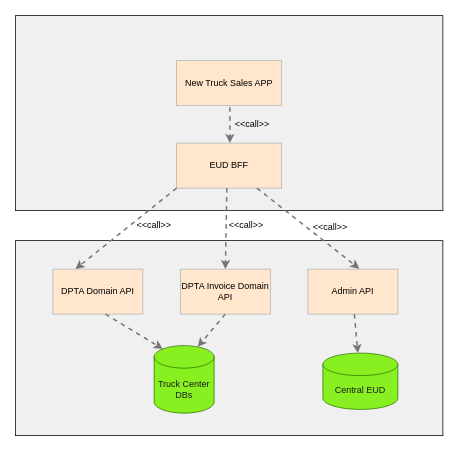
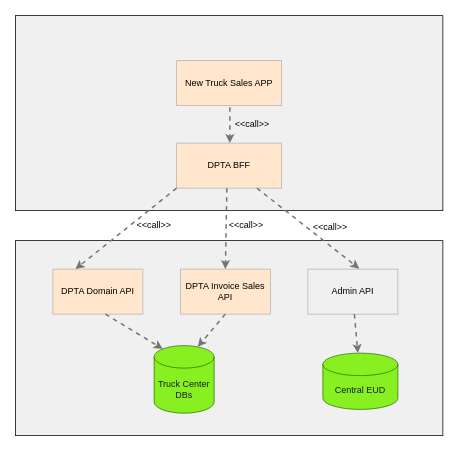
  <mxCell id="0" />
  <mxCell id="1" parent="0" />
  <mxCell id="2" value="" style="rounded=0;whiteSpace=wrap;html=1;fillColor=#F0F0F0;" vertex="1" parent="1"><mxGeometry x="20" y="320" width="570" height="260" as="geometry" /></mxCell>
  <mxCell id="3" value="DPTA Domain API" style="rounded=0;whiteSpace=wrap;html=1;fillColor=#ffe6cc;strokeColor=#B3B3B3;" vertex="1" parent="1"><mxGeometry x="70" y="358" width="120" height="60" as="geometry" /></mxCell>
- <mxCell id="4" value="DPTA Invoice Domain API" style="rounded=0;whiteSpace=wrap;html=1;fillColor=#ffe6cc;strokeColor=#B3B3B3;" vertex="1" parent="1"><mxGeometry x="240" y="358" width="120" height="60" as="geometry" /></mxCell>
- <mxCell id="5" value="Admin API" style="rounded=0;whiteSpace=wrap;html=1;fillColor=#ffe6cc;strokeColor=#B3B3B3;" vertex="1" parent="1"><mxGeometry x="410" y="358" width="120" height="60" as="geometry" /></mxCell>
+ <mxCell id="4" value="DPTA Invoice Sales API" style="rounded=0;whiteSpace=wrap;html=1;fillColor=#ffe6cc;strokeColor=#B3B3B3;" vertex="1" parent="1"><mxGeometry x="240" y="358" width="120" height="60" as="geometry" /></mxCell>
+ <mxCell id="5" value="Admin API" style="rounded=0;whiteSpace=wrap;html=1;fillColor=#f0f0f0;strokeColor=#B3B3B3;" vertex="1" parent="1"><mxGeometry x="410" y="358" width="120" height="60" as="geometry" /></mxCell>
  <mxCell id="6" value="Truck Center DBs" style="shape=cylinder3;whiteSpace=wrap;html=1;boundedLbl=1;backgroundOutline=1;size=15;fillColor=#88F020;fontColor=#1C1C1C;strokeColor=#2D7600;" vertex="1" parent="1"><mxGeometry x="205" y="460" width="80" height="90" as="geometry" /></mxCell>
  <mxCell id="7" value="Central EUD" style="shape=cylinder3;whiteSpace=wrap;html=1;boundedLbl=1;backgroundOutline=1;size=15;fillColor=#88F020;fontColor=#1C1C1C;strokeColor=#2D7600;" vertex="1" parent="1"><mxGeometry x="430" y="470" width="100" height="75" as="geometry" /></mxCell>
  <mxCell id="8" value="" style="endArrow=classic;html=1;rounded=0;dashed=1;entryX=0.145;entryY=0;entryDx=0;entryDy=4.35;entryPerimeter=0;strokeColor=#757575;strokeWidth=2;" edge="1" parent="1" target="6"><mxGeometry width="50" height="50" relative="1" as="geometry"><mxPoint x="140" y="418" as="sourcePoint" /><mxPoint x="190" y="368" as="targetPoint" /></mxGeometry></mxCell>
  <mxCell id="9" value="" style="endArrow=classic;html=1;rounded=0;dashed=1;entryX=0.726;entryY=0.018;entryDx=0;entryDy=0;entryPerimeter=0;strokeColor=#757575;strokeWidth=2;" edge="1" parent="1" target="6"><mxGeometry width="50" height="50" relative="1" as="geometry"><mxPoint x="300" y="418" as="sourcePoint" /><mxPoint x="390" y="470" as="targetPoint" /></mxGeometry></mxCell>
  <mxCell id="10" value="" style="endArrow=classic;html=1;rounded=0;dashed=1;strokeColor=#757575;strokeWidth=2;" edge="1" parent="1" target="7"><mxGeometry width="50" height="50" relative="1" as="geometry"><mxPoint x="472" y="418" as="sourcePoint" /><mxPoint x="420" y="472" as="targetPoint" /></mxGeometry></mxCell>
  <mxCell id="11" value="" style="rounded=0;whiteSpace=wrap;html=1;fillColor=#F0F0F0;" vertex="1" parent="1"><mxGeometry x="20" y="20" width="570" height="260" as="geometry" /></mxCell>
- <mxCell id="12" value="EUD BFF" style="rounded=0;whiteSpace=wrap;html=1;fillColor=#ffe6cc;strokeColor=#B3B3B3;" vertex="1" parent="1"><mxGeometry x="235" y="190" width="140" height="60" as="geometry" /></mxCell>
+ <mxCell id="12" value="DPTA BFF" style="rounded=0;whiteSpace=wrap;html=1;fillColor=#ffe6cc;strokeColor=#B3B3B3;" vertex="1" parent="1"><mxGeometry x="235" y="190" width="140" height="60" as="geometry" /></mxCell>
  <mxCell id="13" value="New Truck Sales APP" style="rounded=0;whiteSpace=wrap;html=1;fillColor=#ffe6cc;strokeColor=#B3B3B3;" vertex="1" parent="1"><mxGeometry x="235" y="80" width="140" height="60" as="geometry" /></mxCell>
  <mxCell id="14" value="" style="endArrow=classic;html=1;rounded=0;dashed=1;entryX=0.25;entryY=0;entryDx=0;entryDy=0;strokeColor=#757575;strokeWidth=2;" edge="1" parent="1" target="3"><mxGeometry width="50" height="50" relative="1" as="geometry"><mxPoint x="235" y="250" as="sourcePoint" /><mxPoint x="183" y="304" as="targetPoint" /></mxGeometry></mxCell>
  <mxCell id="15" value="" style="endArrow=classic;html=1;rounded=0;dashed=1;entryX=0.5;entryY=0;entryDx=0;entryDy=0;strokeColor=#757575;strokeWidth=2;" edge="1" parent="1" target="4"><mxGeometry width="50" height="50" relative="1" as="geometry"><mxPoint x="302" y="250" as="sourcePoint" /><mxPoint x="250" y="304" as="targetPoint" /></mxGeometry></mxCell>
  <mxCell id="16" value="" style="endArrow=classic;html=1;rounded=0;dashed=1;entryX=0.572;entryY=-0.009;entryDx=0;entryDy=0;entryPerimeter=0;strokeColor=#757575;strokeWidth=2;" edge="1" parent="1" target="5"><mxGeometry width="50" height="50" relative="1" as="geometry"><mxPoint x="342" y="250" as="sourcePoint" /><mxPoint x="290" y="304" as="targetPoint" /></mxGeometry></mxCell>
  <mxCell id="17" value="&amp;lt;&amp;lt;call&amp;gt;&amp;gt;" style="text;html=1;align=center;verticalAlign=middle;whiteSpace=wrap;rounded=0;" vertex="1" parent="1"><mxGeometry x="175" y="285" width="60" height="30" as="geometry" /></mxCell>
  <mxCell id="18" value="&amp;lt;&amp;lt;call&amp;gt;&amp;gt;" style="text;html=1;align=center;verticalAlign=middle;whiteSpace=wrap;rounded=0;" vertex="1" parent="1"><mxGeometry x="298" y="285" width="60" height="30" as="geometry" /></mxCell>
  <mxCell id="19" value="&amp;lt;&amp;lt;call&amp;gt;&amp;gt;" style="text;html=1;align=center;verticalAlign=middle;whiteSpace=wrap;rounded=0;" vertex="1" parent="1"><mxGeometry x="410" y="287" width="60" height="30" as="geometry" /></mxCell>
  <mxCell id="20" value="" style="endArrow=classic;html=1;rounded=0;dashed=1;strokeColor=#757575;strokeWidth=2;" edge="1" parent="1"><mxGeometry width="50" height="50" relative="1" as="geometry"><mxPoint x="306" y="142" as="sourcePoint" /><mxPoint x="306" y="190" as="targetPoint" /></mxGeometry></mxCell>
  <mxCell id="21" value="&amp;lt;&amp;lt;call&amp;gt;&amp;gt;" style="text;html=1;align=center;verticalAlign=middle;whiteSpace=wrap;rounded=0;" vertex="1" parent="1"><mxGeometry x="306" y="150" width="60" height="30" as="geometry" /></mxCell>
